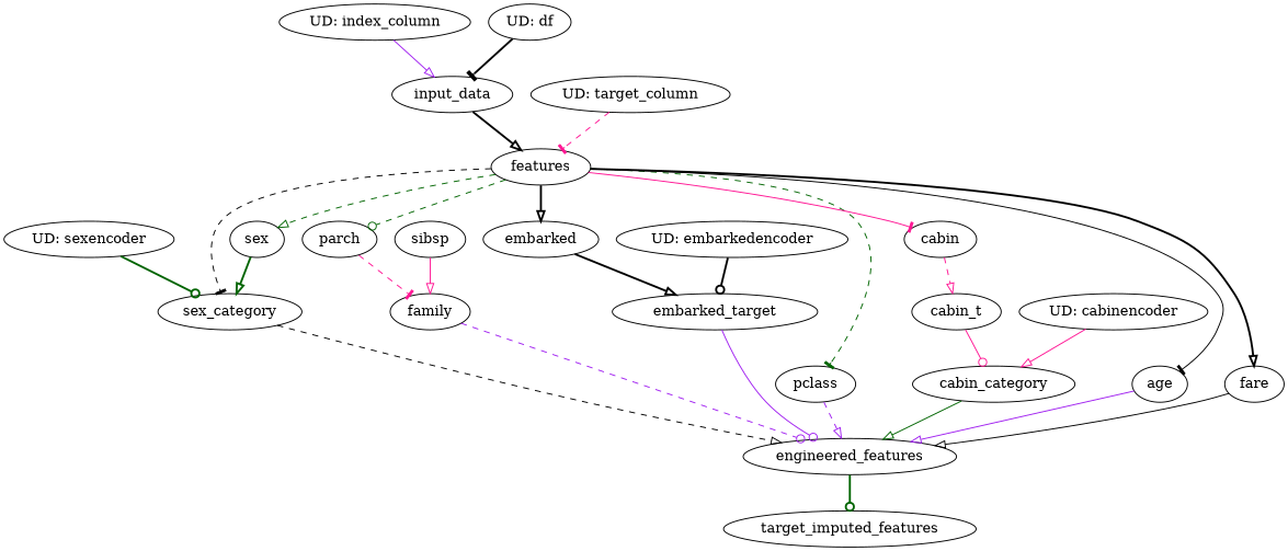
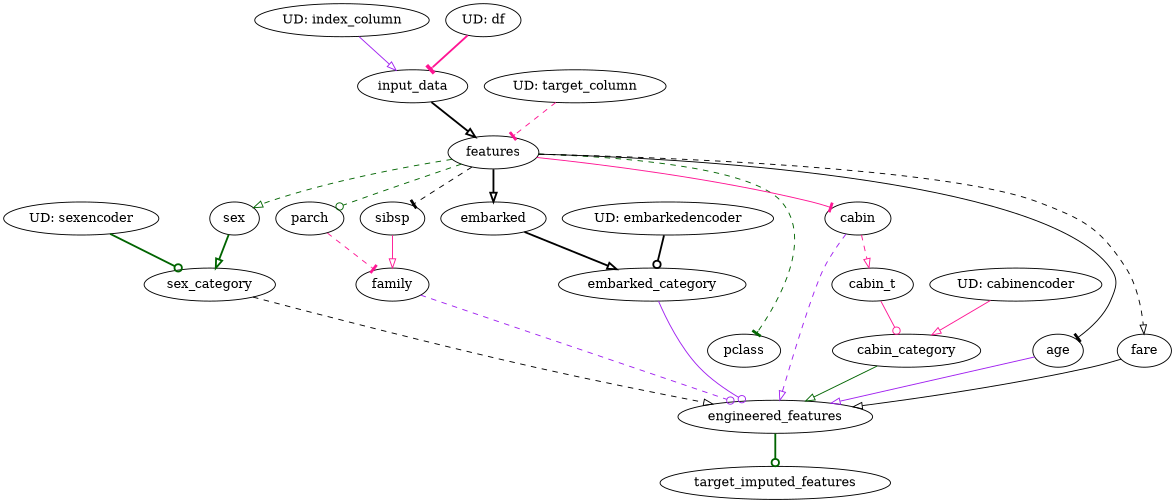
  digraph {
    edge [arrowhead=onormal color=black style=solid]
    n1 [label=cabin_category]
    n2 [label=engineered_features]
    n3 [label=target_imputed_features]
-   n4 [label=embarked_target]
+   n4 [label=embarked_category]
    n5 [label=parch]
    n6 [label=family]
    n7 [label=sex_category]
    n8 [label=embarked]
    n9 [label=features]
    n10 [label=pclass]
    n11 [label=cabin]
    n12 [label=sex]
    n13 [label=sibsp]
    n14 [label=age]
    n15 [label=fare]
    n16 [label=cabin_t]
    n17 [label="UD: index_column"]
    n18 [label=input_data]
    n19 [label="UD: sexencoder"]
    n20 [label="UD: cabinencoder"]
    n21 [label="UD: embarkedencoder"]
    n22 [label="UD: target_column"]
    n23 [label="UD: df"]
    n1 -> n2 [color=darkgreen]
    n2 -> n3 [arrowhead=odot color=darkgreen style=bold]
    n4 -> n2 [arrowhead=odot color=purple]
    n5 -> n6 [arrowhead=tee color=deeppink style=dashed]
    n6 -> n2 [arrowhead=odot color=purple style=dashed]
    n7 -> n2 [style=dashed]
    n8 -> n4 [style=bold]
    n9 -> n5 [arrowhead=odot color=darkgreen style=dashed]
    n9 -> n8 [style=bold]
    n9 -> n10 [arrowhead=tee color=darkgreen style=dashed]
    n9 -> n11 [arrowhead=tee color=deeppink]
    n9 -> n12 [color=darkgreen style=dashed]
-   n9 -> n7 [arrowhead=tee style=dashed]
+   n9 -> n13 [arrowhead=tee style=dashed]
    n9 -> n14 [arrowhead=tee]
-   n9 -> n15 [style=bold]
-   n10 -> n2 [color=purple style=dashed]
+   n9 -> n15 [style=dashed]
+   n11 -> n2 [color=purple style=dashed]
    n11 -> n16 [color=deeppink style=dashed]
    n12 -> n7 [color=darkgreen style=bold]
    n13 -> n6 [color=deeppink]
    n14 -> n2 [color=purple]
    n15 -> n2
    n16 -> n1 [arrowhead=odot color=deeppink]
    n17 -> n18 [color=purple]
    n18 -> n9 [style=bold]
    n19 -> n7 [arrowhead=odot color=darkgreen style=bold]
    n20 -> n1 [color=deeppink]
    n21 -> n4 [arrowhead=odot style=bold]
    n22 -> n9 [arrowhead=tee color=deeppink style=dashed]
-   n23 -> n18 [arrowhead=tee style=bold]
+   n23 -> n18 [arrowhead=tee color=deeppink style=bold]
  }
